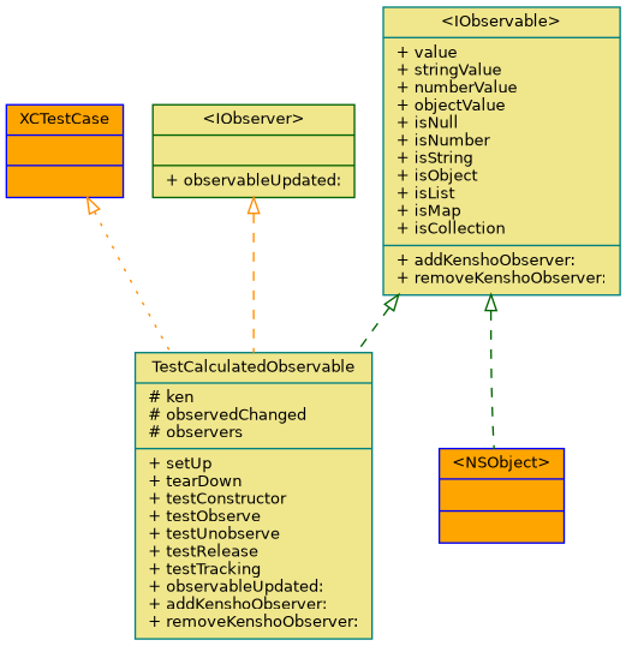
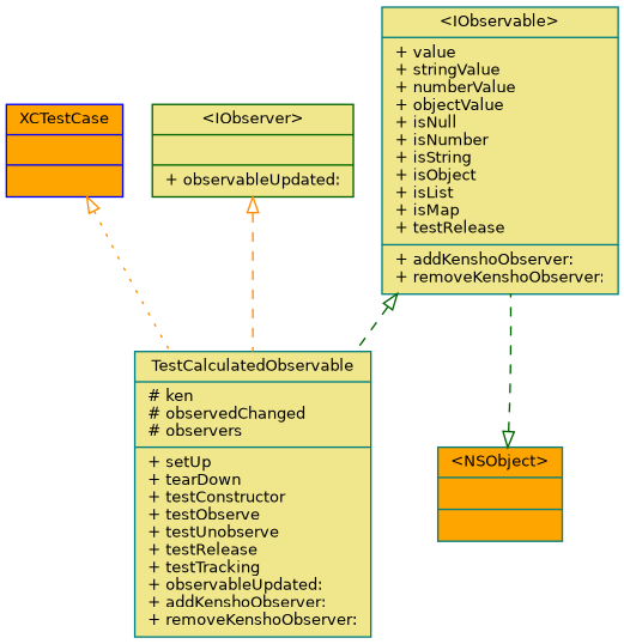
  digraph {
    node [color=teal fillcolor=khaki fontname=Helvetica fontsize=10 shape=record style=filled]
    edge [arrowtail=onormal color=darkorange dir=back fontname=Helvetica fontsize=10 labelfontname=Helvetica labelfontsize=10 style=dashed]
    n1 [fontcolor=black height=0.2 label="{TestCalculatedObservable\n|# ken\l# observedChanged\l# observers\l|+ setUp\l+ tearDown\l+ testConstructor\l+ testObserve\l+ testUnobserve\l+ testRelease\l+ testTracking\l+ observableUpdated:\l+ addKenshoObserver:\l+ removeKenshoObserver:\l}" width=0.4]
    n2 [color=blue fillcolor=orange height=0.2 label="{XCTestCase\n||}" width=0.4]
    n3 [color=darkgreen height=0.2 label="{\<IObserver\>\n||+ observableUpdated:\l}" width=0.4]
-   n4 [color=blue fillcolor=orange height=0.2 label="{\<NSObject\>\n||}" width=0.4]
-   n5 [height=0.2 label="{\<IObservable\>\n|+ value\l+ stringValue\l+ numberValue\l+ objectValue\l+ isNull\l+ isNumber\l+ isString\l+ isObject\l+ isList\l+ isMap\l+ isCollection\l|+ addKenshoObserver:\l+ removeKenshoObserver:\l}" width=0.4]
+   n4 [fillcolor=orange height=0.2 label="{\<NSObject\>\n||}" width=0.4]
+   n5 [height=0.2 label="{\<IObservable\>\n|+ value\l+ stringValue\l+ numberValue\l+ objectValue\l+ isNull\l+ isNumber\l+ isString\l+ isObject\l+ isList\l+ isMap\l+ testRelease\l|+ addKenshoObserver:\l+ removeKenshoObserver:\l}" width=0.4]
    n2 -> n1 [style=dotted]
    n3 -> n1
-   n5 -> n4 [color=darkgreen]
+   n4 -> n5 [color=darkgreen]
    n5 -> n1 [color=darkgreen]
  }
